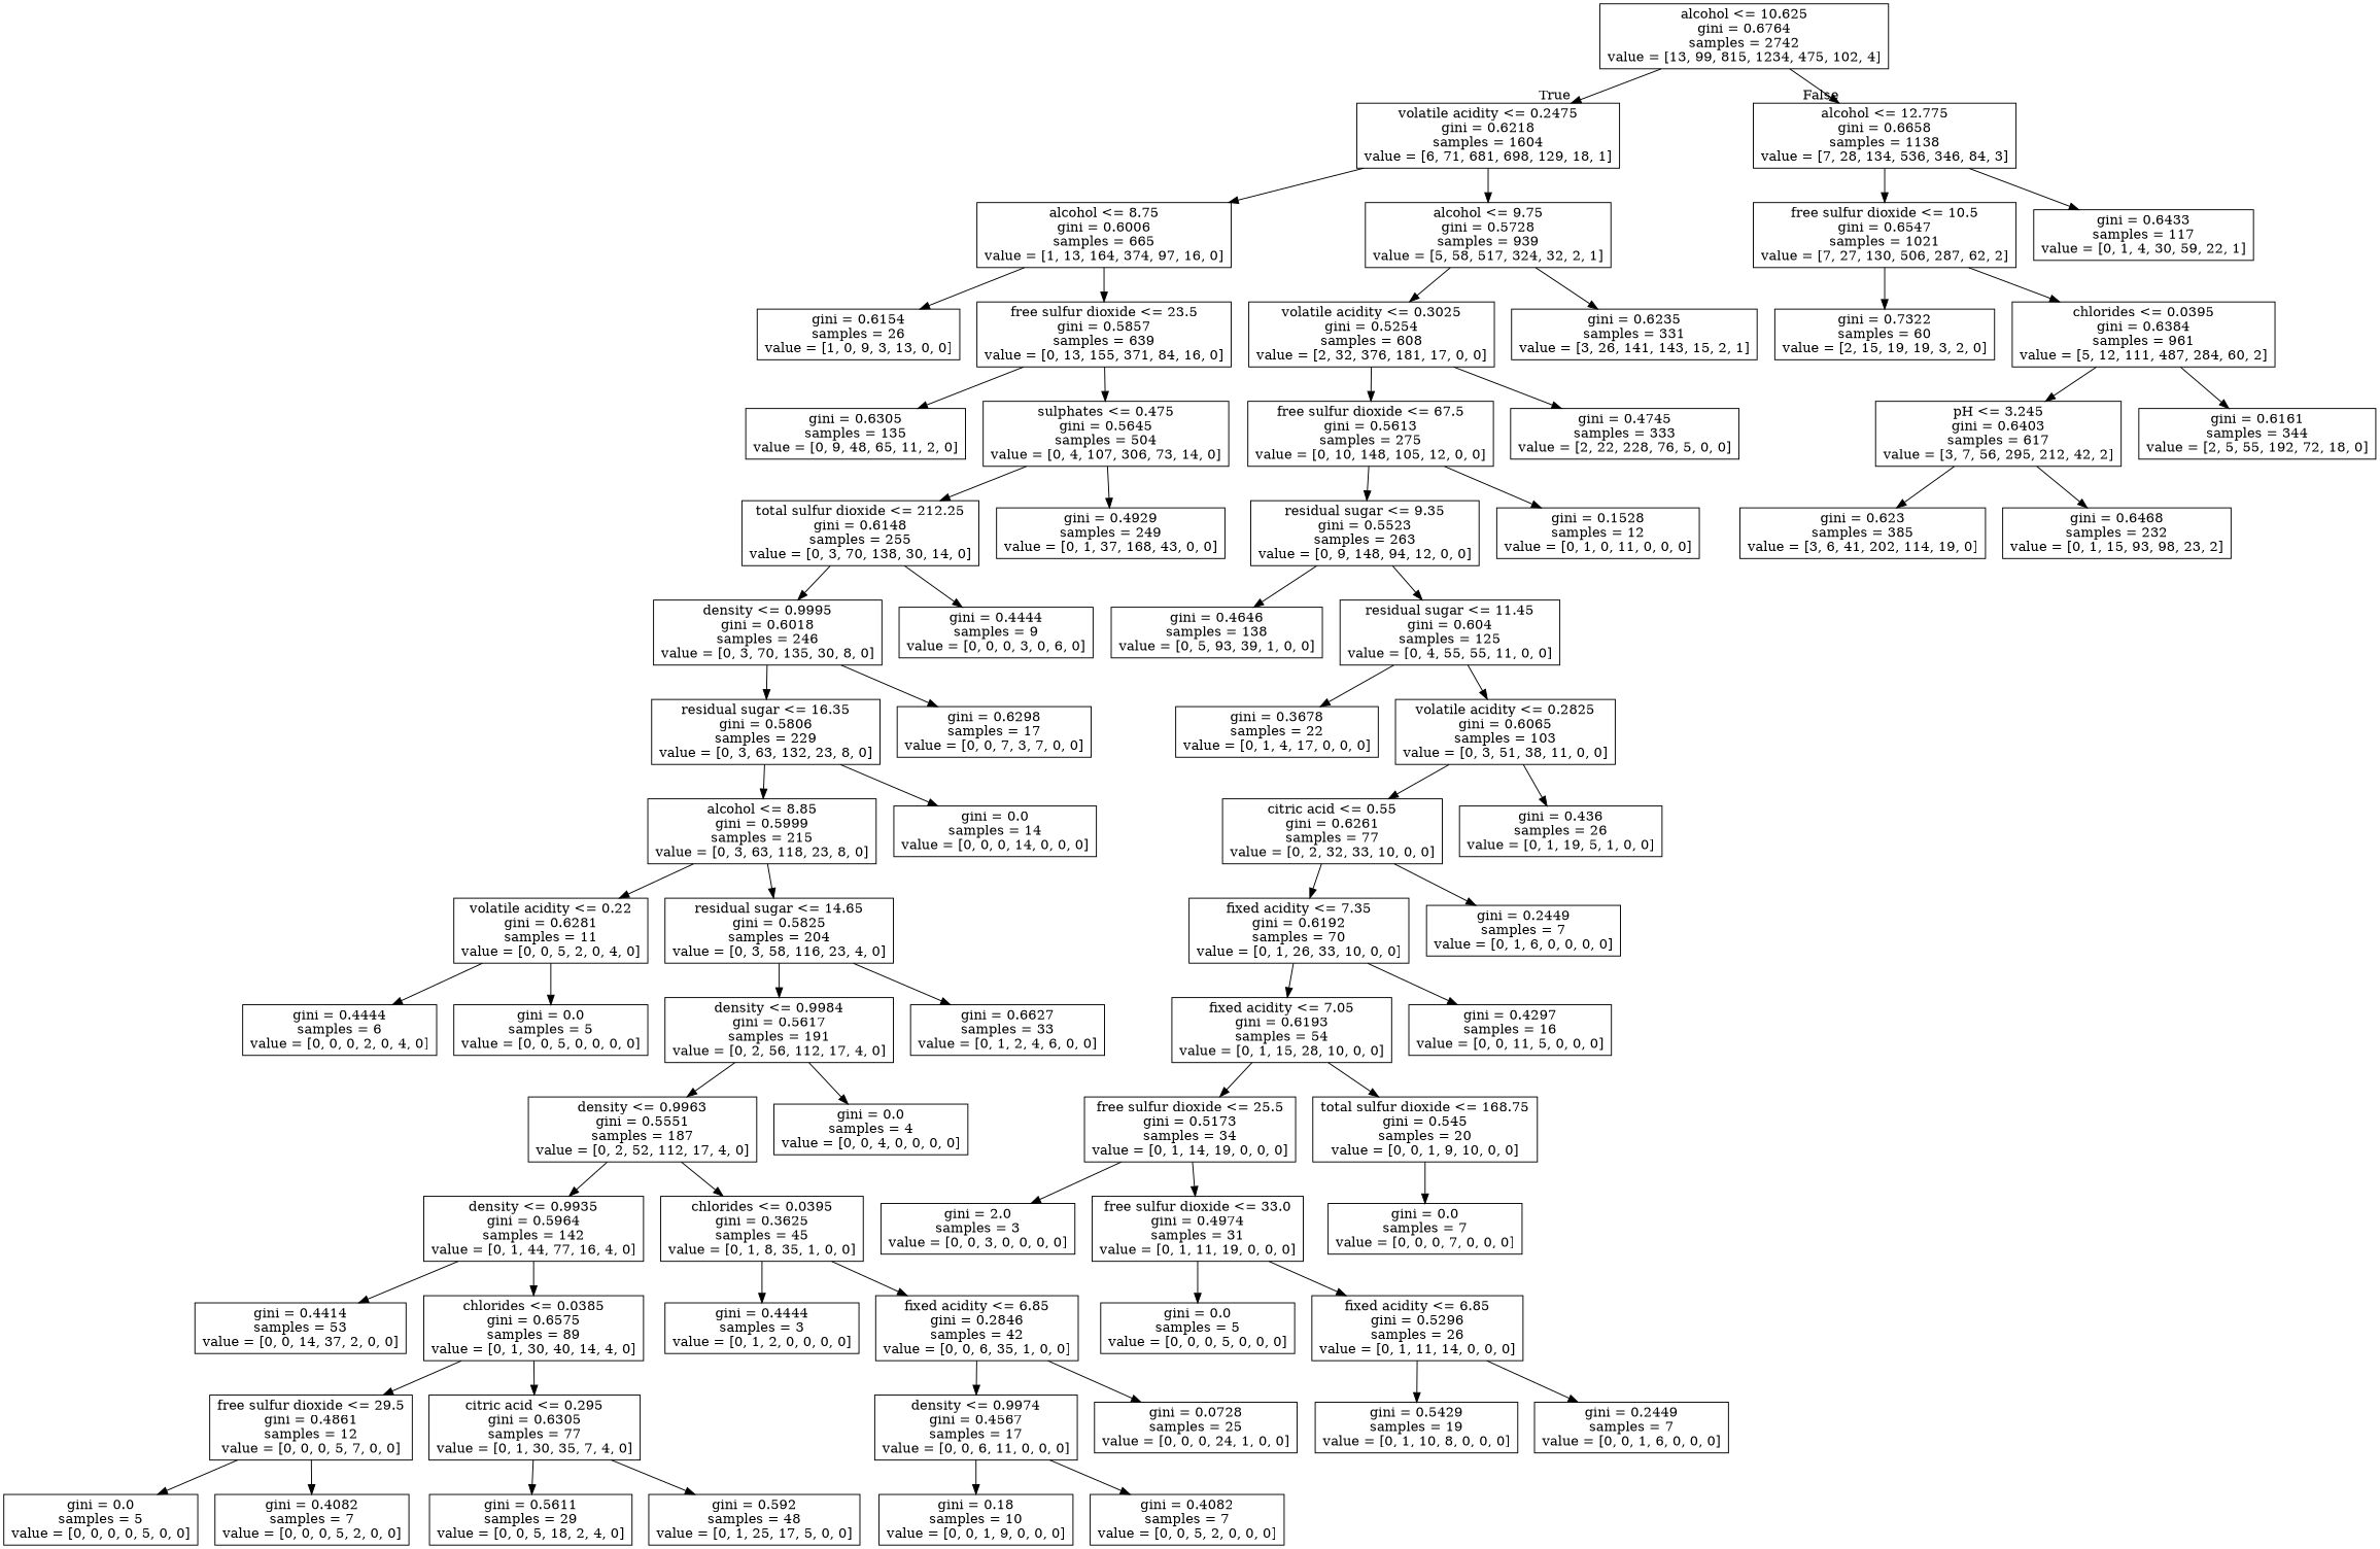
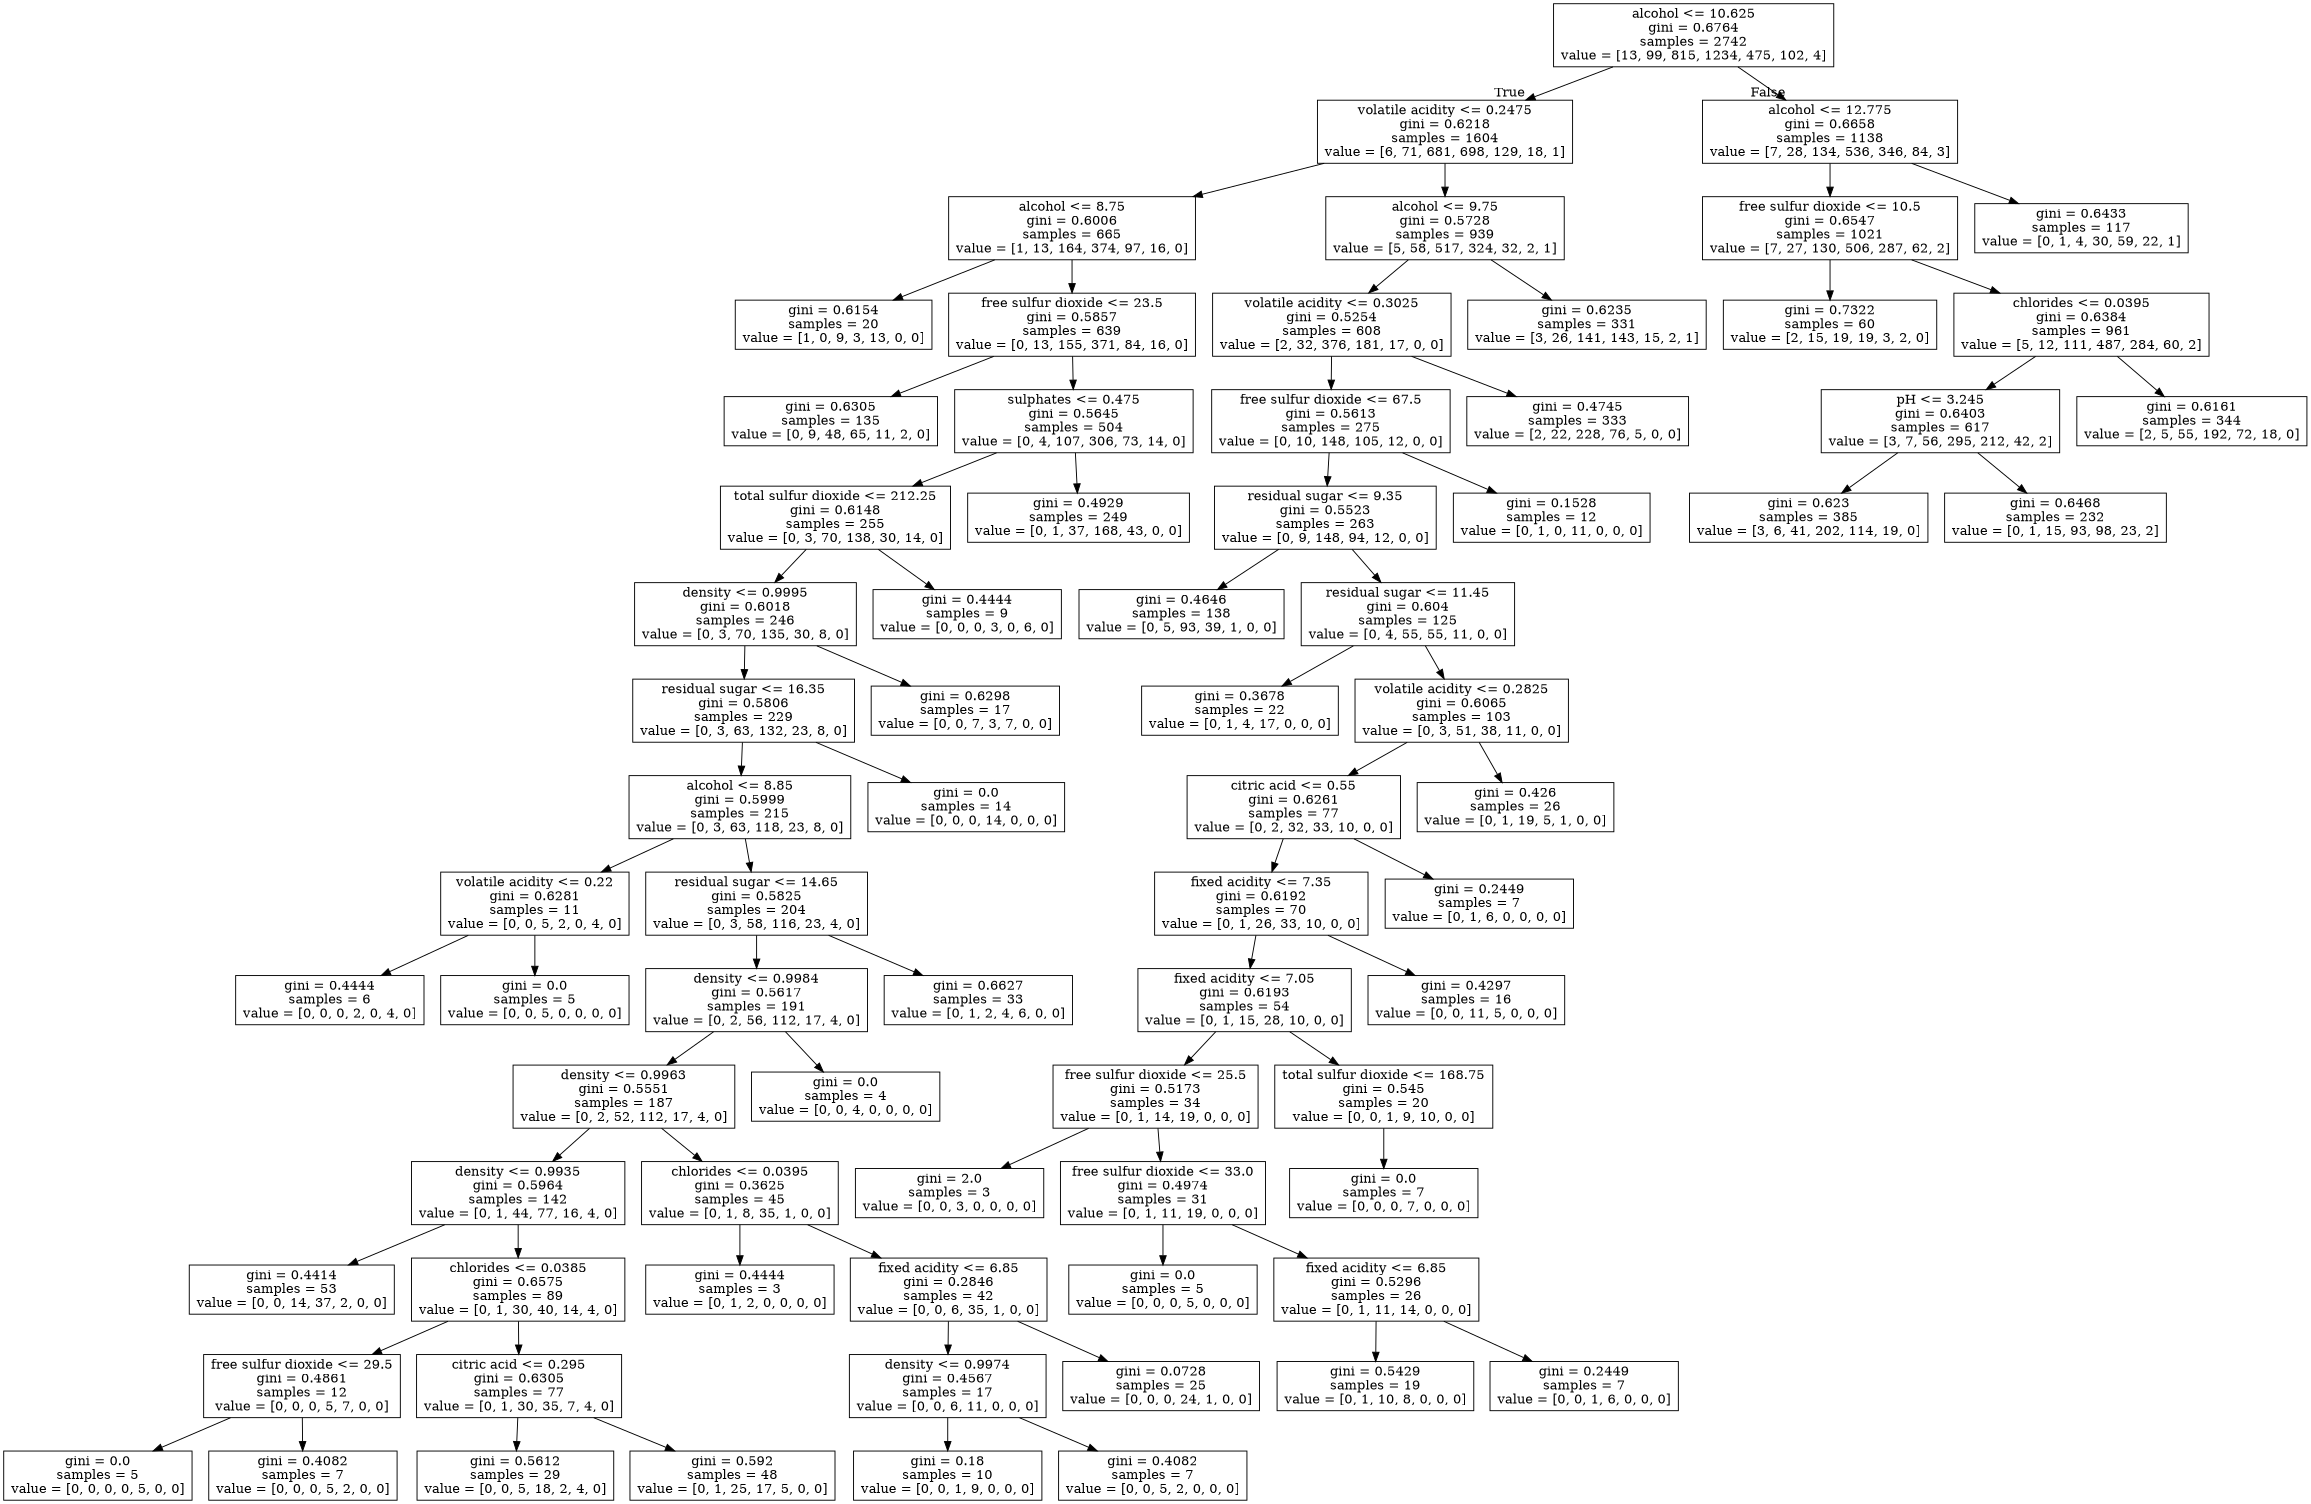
  digraph {
    node [shape=box]
    n1 [label="alcohol <= 10.625\ngini = 0.6764\nsamples = 2742\nvalue = [13, 99, 815, 1234, 475, 102, 4]"]
    n2 [label="volatile acidity <= 0.2475\ngini = 0.6218\nsamples = 1604\nvalue = [6, 71, 681, 698, 129, 18, 1]"]
    n3 [label="alcohol <= 12.775\ngini = 0.6658\nsamples = 1138\nvalue = [7, 28, 134, 536, 346, 84, 3]"]
    n4 [label="alcohol <= 8.75\ngini = 0.6006\nsamples = 665\nvalue = [1, 13, 164, 374, 97, 16, 0]"]
    n5 [label="alcohol <= 9.75\ngini = 0.5728\nsamples = 939\nvalue = [5, 58, 517, 324, 32, 2, 1]"]
    n6 [label="free sulfur dioxide <= 10.5\ngini = 0.6547\nsamples = 1021\nvalue = [7, 27, 130, 506, 287, 62, 2]"]
    n7 [label="gini = 0.6433\nsamples = 117\nvalue = [0, 1, 4, 30, 59, 22, 1]"]
-   n8 [label="gini = 0.6154\nsamples = 26\nvalue = [1, 0, 9, 3, 13, 0, 0]"]
+   n8 [label="gini = 0.6154\nsamples = 20\nvalue = [1, 0, 9, 3, 13, 0, 0]"]
    n9 [label="free sulfur dioxide <= 23.5\ngini = 0.5857\nsamples = 639\nvalue = [0, 13, 155, 371, 84, 16, 0]"]
    n10 [label="volatile acidity <= 0.3025\ngini = 0.5254\nsamples = 608\nvalue = [2, 32, 376, 181, 17, 0, 0]"]
    n11 [label="gini = 0.6235\nsamples = 331\nvalue = [3, 26, 141, 143, 15, 2, 1]"]
    n12 [label="gini = 0.6305\nsamples = 135\nvalue = [0, 9, 48, 65, 11, 2, 0]"]
    n13 [label="sulphates <= 0.475\ngini = 0.5645\nsamples = 504\nvalue = [0, 4, 107, 306, 73, 14, 0]"]
    n14 [label="total sulfur dioxide <= 212.25\ngini = 0.6148\nsamples = 255\nvalue = [0, 3, 70, 138, 30, 14, 0]"]
    n15 [label="gini = 0.4929\nsamples = 249\nvalue = [0, 1, 37, 168, 43, 0, 0]"]
    n16 [label="density <= 0.9995\ngini = 0.6018\nsamples = 246\nvalue = [0, 3, 70, 135, 30, 8, 0]"]
    n17 [label="gini = 0.4444\nsamples = 9\nvalue = [0, 0, 0, 3, 0, 6, 0]"]
    n18 [label="residual sugar <= 16.35\ngini = 0.5806\nsamples = 229\nvalue = [0, 3, 63, 132, 23, 8, 0]"]
    n19 [label="gini = 0.6298\nsamples = 17\nvalue = [0, 0, 7, 3, 7, 0, 0]"]
    n20 [label="alcohol <= 8.85\ngini = 0.5999\nsamples = 215\nvalue = [0, 3, 63, 118, 23, 8, 0]"]
    n21 [label="gini = 0.0\nsamples = 14\nvalue = [0, 0, 0, 14, 0, 0, 0]"]
    n22 [label="volatile acidity <= 0.22\ngini = 0.6281\nsamples = 11\nvalue = [0, 0, 5, 2, 0, 4, 0]"]
    n23 [label="residual sugar <= 14.65\ngini = 0.5825\nsamples = 204\nvalue = [0, 3, 58, 116, 23, 4, 0]"]
    n24 [label="gini = 0.4444\nsamples = 6\nvalue = [0, 0, 0, 2, 0, 4, 0]"]
    n25 [label="gini = 0.0\nsamples = 5\nvalue = [0, 0, 5, 0, 0, 0, 0]"]
    n26 [label="density <= 0.9984\ngini = 0.5617\nsamples = 191\nvalue = [0, 2, 56, 112, 17, 4, 0]"]
    n27 [label="gini = 0.6627\nsamples = 33\nvalue = [0, 1, 2, 4, 6, 0, 0]"]
    n28 [label="density <= 0.9963\ngini = 0.5551\nsamples = 187\nvalue = [0, 2, 52, 112, 17, 4, 0]"]
    n29 [label="gini = 0.0\nsamples = 4\nvalue = [0, 0, 4, 0, 0, 0, 0]"]
    n30 [label="density <= 0.9935\ngini = 0.5964\nsamples = 142\nvalue = [0, 1, 44, 77, 16, 4, 0]"]
    n31 [label="chlorides <= 0.0395\ngini = 0.3625\nsamples = 45\nvalue = [0, 1, 8, 35, 1, 0, 0]"]
    n32 [label="gini = 0.4414\nsamples = 53\nvalue = [0, 0, 14, 37, 2, 0, 0]"]
    n33 [label="chlorides <= 0.0385\ngini = 0.6575\nsamples = 89\nvalue = [0, 1, 30, 40, 14, 4, 0]"]
    n34 [label="gini = 0.4444\nsamples = 3\nvalue = [0, 1, 2, 0, 0, 0, 0]"]
    n35 [label="fixed acidity <= 6.85\ngini = 0.2846\nsamples = 42\nvalue = [0, 0, 6, 35, 1, 0, 0]"]
    n36 [label="free sulfur dioxide <= 29.5\ngini = 0.4861\nsamples = 12\nvalue = [0, 0, 0, 5, 7, 0, 0]"]
    n37 [label="citric acid <= 0.295\ngini = 0.6305\nsamples = 77\nvalue = [0, 1, 30, 35, 7, 4, 0]"]
    n38 [label="gini = 0.0\nsamples = 5\nvalue = [0, 0, 0, 0, 5, 0, 0]"]
    n39 [label="gini = 0.4082\nsamples = 7\nvalue = [0, 0, 0, 5, 2, 0, 0]"]
-   n40 [label="gini = 0.5611\nsamples = 29\nvalue = [0, 0, 5, 18, 2, 4, 0]"]
+   n40 [label="gini = 0.5612\nsamples = 29\nvalue = [0, 0, 5, 18, 2, 4, 0]"]
    n41 [label="gini = 0.592\nsamples = 48\nvalue = [0, 1, 25, 17, 5, 0, 0]"]
    n42 [label="density <= 0.9974\ngini = 0.4567\nsamples = 17\nvalue = [0, 0, 6, 11, 0, 0, 0]"]
    n43 [label="gini = 0.0728\nsamples = 25\nvalue = [0, 0, 0, 24, 1, 0, 0]"]
    n44 [label="gini = 0.18\nsamples = 10\nvalue = [0, 0, 1, 9, 0, 0, 0]"]
    n45 [label="gini = 0.4082\nsamples = 7\nvalue = [0, 0, 5, 2, 0, 0, 0]"]
    n46 [label="free sulfur dioxide <= 67.5\ngini = 0.5613\nsamples = 275\nvalue = [0, 10, 148, 105, 12, 0, 0]"]
    n47 [label="gini = 0.4745\nsamples = 333\nvalue = [2, 22, 228, 76, 5, 0, 0]"]
    n48 [label="residual sugar <= 9.35\ngini = 0.5523\nsamples = 263\nvalue = [0, 9, 148, 94, 12, 0, 0]"]
    n49 [label="gini = 0.1528\nsamples = 12\nvalue = [0, 1, 0, 11, 0, 0, 0]"]
    n50 [label="gini = 0.4646\nsamples = 138\nvalue = [0, 5, 93, 39, 1, 0, 0]"]
    n51 [label="residual sugar <= 11.45\ngini = 0.604\nsamples = 125\nvalue = [0, 4, 55, 55, 11, 0, 0]"]
    n52 [label="gini = 0.3678\nsamples = 22\nvalue = [0, 1, 4, 17, 0, 0, 0]"]
    n53 [label="volatile acidity <= 0.2825\ngini = 0.6065\nsamples = 103\nvalue = [0, 3, 51, 38, 11, 0, 0]"]
    n54 [label="citric acid <= 0.55\ngini = 0.6261\nsamples = 77\nvalue = [0, 2, 32, 33, 10, 0, 0]"]
-   n55 [label="gini = 0.436\nsamples = 26\nvalue = [0, 1, 19, 5, 1, 0, 0]"]
+   n55 [label="gini = 0.426\nsamples = 26\nvalue = [0, 1, 19, 5, 1, 0, 0]"]
    n56 [label="fixed acidity <= 7.35\ngini = 0.6192\nsamples = 70\nvalue = [0, 1, 26, 33, 10, 0, 0]"]
    n57 [label="gini = 0.2449\nsamples = 7\nvalue = [0, 1, 6, 0, 0, 0, 0]"]
    n58 [label="fixed acidity <= 7.05\ngini = 0.6193\nsamples = 54\nvalue = [0, 1, 15, 28, 10, 0, 0]"]
    n59 [label="gini = 0.4297\nsamples = 16\nvalue = [0, 0, 11, 5, 0, 0, 0]"]
    n60 [label="free sulfur dioxide <= 25.5\ngini = 0.5173\nsamples = 34\nvalue = [0, 1, 14, 19, 0, 0, 0]"]
    n61 [label="total sulfur dioxide <= 168.75\ngini = 0.545\nsamples = 20\nvalue = [0, 0, 1, 9, 10, 0, 0]"]
    n62 [label="gini = 2.0\nsamples = 3\nvalue = [0, 0, 3, 0, 0, 0, 0]"]
    n63 [label="free sulfur dioxide <= 33.0\ngini = 0.4974\nsamples = 31\nvalue = [0, 1, 11, 19, 0, 0, 0]"]
    n64 [label="gini = 0.0\nsamples = 7\nvalue = [0, 0, 0, 7, 0, 0, 0]"]
    n65 [label="gini = 0.0\nsamples = 5\nvalue = [0, 0, 0, 5, 0, 0, 0]"]
    n66 [label="fixed acidity <= 6.85\ngini = 0.5296\nsamples = 26\nvalue = [0, 1, 11, 14, 0, 0, 0]"]
    n67 [label="gini = 0.5429\nsamples = 19\nvalue = [0, 1, 10, 8, 0, 0, 0]"]
    n68 [label="gini = 0.2449\nsamples = 7\nvalue = [0, 0, 1, 6, 0, 0, 0]"]
    n69 [label="gini = 0.7322\nsamples = 60\nvalue = [2, 15, 19, 19, 3, 2, 0]"]
    n70 [label="chlorides <= 0.0395\ngini = 0.6384\nsamples = 961\nvalue = [5, 12, 111, 487, 284, 60, 2]"]
    n71 [label="pH <= 3.245\ngini = 0.6403\nsamples = 617\nvalue = [3, 7, 56, 295, 212, 42, 2]"]
    n72 [label="gini = 0.6161\nsamples = 344\nvalue = [2, 5, 55, 192, 72, 18, 0]"]
    n73 [label="gini = 0.623\nsamples = 385\nvalue = [3, 6, 41, 202, 114, 19, 0]"]
    n74 [label="gini = 0.6468\nsamples = 232\nvalue = [0, 1, 15, 93, 98, 23, 2]"]
    n1 -> n2 [headlabel=True labelangle=45 labeldistance=2.5]
    n1 -> n3 [headlabel=False labelangle=-45 labeldistance=2.5]
    n2 -> n4
    n2 -> n5
    n3 -> n6
    n3 -> n7
    n4 -> n8
    n4 -> n9
    n5 -> n10
    n5 -> n11
    n6 -> n69
    n6 -> n70
    n9 -> n12
    n9 -> n13
    n10 -> n46
    n10 -> n47
    n13 -> n14
    n13 -> n15
    n14 -> n16
    n14 -> n17
    n16 -> n18
    n16 -> n19
    n18 -> n20
    n18 -> n21
    n20 -> n22
    n20 -> n23
    n22 -> n24
    n22 -> n25
    n23 -> n26
    n23 -> n27
    n26 -> n28
    n26 -> n29
    n28 -> n30
    n28 -> n31
    n30 -> n32
    n30 -> n33
    n31 -> n34
    n31 -> n35
    n33 -> n36
    n33 -> n37
    n35 -> n42
    n35 -> n43
    n36 -> n38
    n36 -> n39
    n37 -> n40
    n37 -> n41
    n42 -> n44
    n42 -> n45
    n46 -> n48
    n46 -> n49
    n48 -> n50
    n48 -> n51
    n51 -> n52
    n51 -> n53
    n53 -> n54
    n53 -> n55
    n54 -> n56
    n54 -> n57
    n56 -> n58
    n56 -> n59
    n58 -> n60
    n58 -> n61
    n60 -> n62
    n60 -> n63
    n61 -> n64
    n63 -> n65
    n63 -> n66
    n66 -> n67
    n66 -> n68
    n70 -> n71
    n70 -> n72
    n71 -> n73
    n71 -> n74
  }
